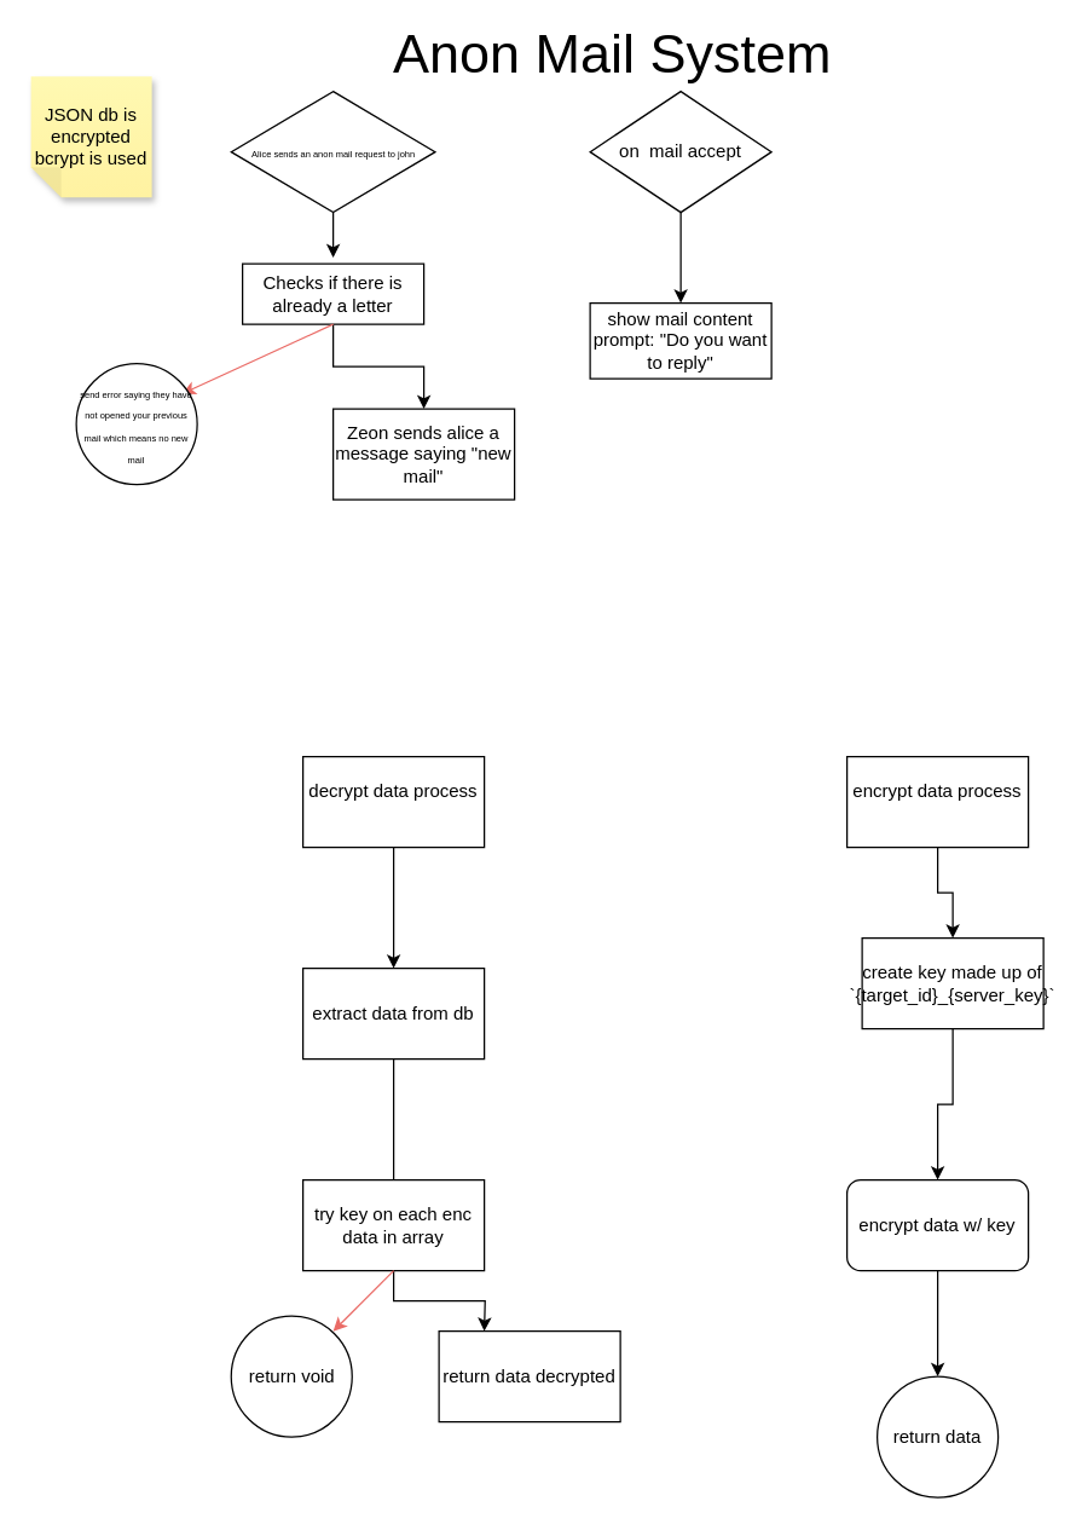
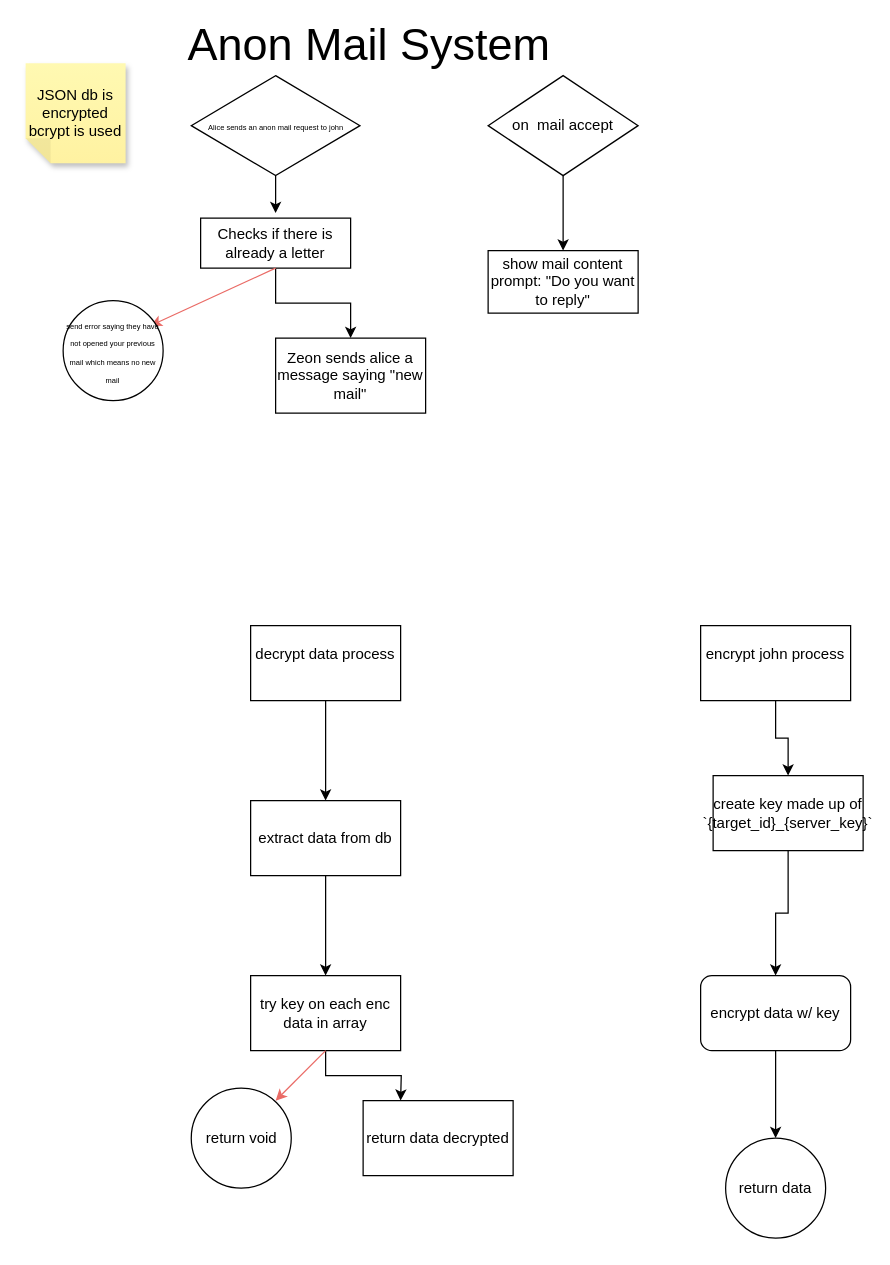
  <mxCell id="0" />
  <mxCell id="1" parent="0" />
- <mxCell id="2" value="&lt;div&gt;&lt;font style=&quot;font-size: 36px;&quot;&gt;Anon Mail System&lt;/font&gt;&lt;/div&gt;" style="text;strokeColor=none;align=center;fillColor=none;html=1;verticalAlign=middle;whiteSpace=wrap;rounded=0;" vertex="1" parent="1"><mxGeometry x="230" y="20" width="350" height="30" as="geometry" /></mxCell>
+ <mxCell id="2" value="&lt;div&gt;&lt;font style=&quot;font-size: 36px;&quot;&gt;Anon Mail System&lt;/font&gt;&lt;/div&gt;" style="text;strokeColor=none;align=center;fillColor=none;html=1;verticalAlign=middle;whiteSpace=wrap;rounded=0;" vertex="1" parent="1"><mxGeometry x="120" y="20" width="350" height="30" as="geometry" /></mxCell>
  <mxCell id="3" value="&lt;div&gt;JSON db is encrypted&lt;/div&gt;&lt;div&gt;bcrypt is used&lt;br&gt;&lt;/div&gt;" style="shape=note;whiteSpace=wrap;html=1;backgroundOutline=1;fontColor=#000000;darkOpacity=0.05;fillColor=#FFF9B2;strokeColor=none;fillStyle=solid;direction=west;gradientDirection=north;gradientColor=#FFF2A1;shadow=1;size=20;pointerEvents=1;" vertex="1" parent="1"><mxGeometry x="20" y="50" width="80" height="80" as="geometry" /></mxCell>
  <mxCell id="4" value="" style="edgeStyle=none;orthogonalLoop=1;jettySize=auto;html=1;rounded=0;exitX=0.5;exitY=1;exitDx=0;exitDy=0;" edge="1" parent="1"><mxGeometry width="80" relative="1" as="geometry"><mxPoint x="220" y="140" as="sourcePoint" /><mxPoint x="220" y="170" as="targetPoint" /><Array as="points" /></mxGeometry></mxCell>
  <mxCell id="5" value="Zeon sends alice a message saying &quot;new mail&quot;" style="whiteSpace=wrap;html=1;" vertex="1" parent="1"><mxGeometry x="220" y="270" width="120" height="60" as="geometry" /></mxCell>
  <mxCell id="6" style="edgeStyle=orthogonalEdgeStyle;rounded=0;orthogonalLoop=1;jettySize=auto;html=1;exitX=0.5;exitY=1;exitDx=0;exitDy=0;entryX=0.5;entryY=0;entryDx=0;entryDy=0;" edge="1" parent="1" source="7" target="5"><mxGeometry relative="1" as="geometry"><mxPoint x="280" y="260" as="targetPoint" /></mxGeometry></mxCell>
  <mxCell id="7" value="Checks if there is already a letter" style="whiteSpace=wrap;html=1;" vertex="1" parent="1"><mxGeometry x="160" y="174" width="120" height="40" as="geometry" /></mxCell>
  <mxCell id="8" value="&lt;font style=&quot;font-size: 6px;&quot;&gt;Alice sends an anon mail request to john&lt;/font&gt;" style="rhombus;whiteSpace=wrap;html=1;" vertex="1" parent="1"><mxGeometry x="152.5" y="60" width="135" height="80" as="geometry" /></mxCell>
  <mxCell id="9" value="" style="edgeStyle=none;orthogonalLoop=1;jettySize=auto;html=1;rounded=0;exitX=0.5;exitY=1;exitDx=0;exitDy=0;strokeColor=#EA6B66;" edge="1" parent="1" source="7"><mxGeometry width="80" relative="1" as="geometry"><mxPoint x="250" y="190" as="sourcePoint" /><mxPoint x="120" y="260" as="targetPoint" /><Array as="points" /></mxGeometry></mxCell>
  <mxCell id="10" value="&lt;font style=&quot;font-size: 6px;&quot;&gt;send error saying they have not opened your previous mail which means no new mail&lt;br&gt;&lt;/font&gt;" style="ellipse;whiteSpace=wrap;html=1;" vertex="1" parent="1"><mxGeometry x="50" y="240" width="80" height="80" as="geometry" /></mxCell>
  <mxCell id="11" value="" style="edgeStyle=orthogonalEdgeStyle;rounded=0;orthogonalLoop=1;jettySize=auto;html=1;" edge="1" parent="1" source="12" target="13"><mxGeometry relative="1" as="geometry" /></mxCell>
  <mxCell id="12" value="on&amp;nbsp; mail accept" style="rhombus;whiteSpace=wrap;html=1;" vertex="1" parent="1"><mxGeometry x="390" y="60" width="120" height="80" as="geometry" /></mxCell>
  <mxCell id="13" value="&lt;div&gt;show mail content&lt;br&gt;prompt: &quot;Do you want to reply&quot;&lt;br&gt;&lt;/div&gt;" style="whiteSpace=wrap;html=1;" vertex="1" parent="1"><mxGeometry x="390" y="200" width="120" height="50" as="geometry" /></mxCell>
  <mxCell id="14" value="" style="edgeStyle=orthogonalEdgeStyle;rounded=0;orthogonalLoop=1;jettySize=auto;html=1;" edge="1" parent="1" source="15" target="17"><mxGeometry relative="1" as="geometry" /></mxCell>
  <mxCell id="15" value="&lt;div&gt;decrypt data process&lt;/div&gt;&lt;div&gt;&lt;br&gt;&lt;/div&gt;" style="whiteSpace=wrap;html=1;" vertex="1" parent="1"><mxGeometry x="200" y="500" width="120" height="60" as="geometry" /></mxCell>
- <mxCell id="16" value="" style="edgeStyle=orthogonalEdgeStyle;rounded=0;orthogonalLoop=1;jettySize=auto;html=1;endArrow=none;" edge="1" parent="1" source="17" target="19"><mxGeometry relative="1" as="geometry" /></mxCell>
+ <mxCell id="16" value="" style="edgeStyle=orthogonalEdgeStyle;rounded=0;orthogonalLoop=1;jettySize=auto;html=1;" edge="1" parent="1" source="17" target="19"><mxGeometry relative="1" as="geometry" /></mxCell>
  <mxCell id="17" value="extract data from db" style="whiteSpace=wrap;html=1;" vertex="1" parent="1"><mxGeometry x="200" y="640" width="120" height="60" as="geometry" /></mxCell>
  <mxCell id="18" value="" style="edgeStyle=orthogonalEdgeStyle;rounded=0;orthogonalLoop=1;jettySize=auto;html=1;" edge="1" parent="1" source="19"><mxGeometry relative="1" as="geometry"><mxPoint x="320" y="880" as="targetPoint" /></mxGeometry></mxCell>
  <mxCell id="19" value="try key on each enc data in array" style="whiteSpace=wrap;html=1;" vertex="1" parent="1"><mxGeometry x="200" y="780" width="120" height="60" as="geometry" /></mxCell>
  <mxCell id="20" value="" style="edgeStyle=none;orthogonalLoop=1;jettySize=auto;html=1;rounded=0;exitX=0.5;exitY=1;exitDx=0;exitDy=0;strokeColor=#EA6B66;" edge="1" parent="1" source="19"><mxGeometry width="80" relative="1" as="geometry"><mxPoint x="260" y="830" as="sourcePoint" /><mxPoint x="220" y="880" as="targetPoint" /><Array as="points" /></mxGeometry></mxCell>
  <mxCell id="21" value="return void" style="ellipse;whiteSpace=wrap;html=1;" vertex="1" parent="1"><mxGeometry x="152.5" y="870" width="80" height="80" as="geometry" /></mxCell>
  <mxCell id="22" value="return data decrypted" style="whiteSpace=wrap;html=1;" vertex="1" parent="1"><mxGeometry x="290" y="880" width="120" height="60" as="geometry" /></mxCell>
  <mxCell id="23" value="" style="edgeStyle=orthogonalEdgeStyle;rounded=0;orthogonalLoop=1;jettySize=auto;html=1;" edge="1" parent="1" source="24" target="26"><mxGeometry relative="1" as="geometry" /></mxCell>
- <mxCell id="24" value="&lt;div&gt;encrypt data process&lt;/div&gt;&lt;div&gt;&lt;br&gt;&lt;/div&gt;" style="whiteSpace=wrap;html=1;" vertex="1" parent="1"><mxGeometry x="560" y="500" width="120" height="60" as="geometry" /></mxCell>
+ <mxCell id="24" value="&lt;div&gt;encrypt john process&lt;/div&gt;&lt;div&gt;&lt;br&gt;&lt;/div&gt;" style="whiteSpace=wrap;html=1;" vertex="1" parent="1"><mxGeometry x="560" y="500" width="120" height="60" as="geometry" /></mxCell>
  <mxCell id="25" value="" style="edgeStyle=orthogonalEdgeStyle;rounded=0;orthogonalLoop=1;jettySize=auto;html=1;" edge="1" parent="1" source="26" target="28"><mxGeometry relative="1" as="geometry" /></mxCell>
  <mxCell id="26" value="&lt;div&gt;create key made up of &lt;br&gt;&lt;/div&gt;&lt;div&gt;`{target_id}_{server_key}`&lt;br&gt;&lt;/div&gt;" style="whiteSpace=wrap;html=1;" vertex="1" parent="1"><mxGeometry x="570" y="620" width="120" height="60" as="geometry" /></mxCell>
  <mxCell id="27" value="" style="edgeStyle=orthogonalEdgeStyle;rounded=0;orthogonalLoop=1;jettySize=auto;html=1;" edge="1" parent="1" source="28" target="29"><mxGeometry relative="1" as="geometry" /></mxCell>
  <mxCell id="28" value="encrypt data w/ key" style="whiteSpace=wrap;html=1;rounded=1;" vertex="1" parent="1"><mxGeometry x="560" y="780" width="120" height="60" as="geometry" /></mxCell>
  <mxCell id="29" value="return data" style="ellipse;whiteSpace=wrap;html=1;" vertex="1" parent="1"><mxGeometry x="580" y="910" width="80" height="80" as="geometry" /></mxCell>
